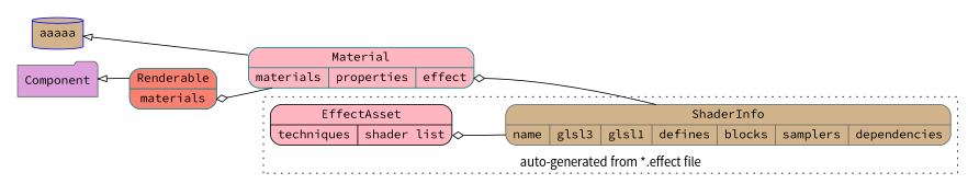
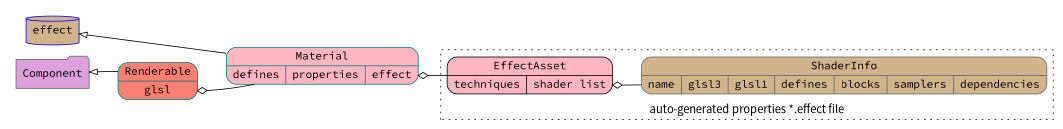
  digraph {
    compound=true
    fontname="Noto Sans CJK SC"
    rankdir=LR
    splines=true
    node [color=gray40 fillcolor=tan fontname="Source Code Pro" shape=Mrecord style=filled]
    edge [arrowtail=ediamond dir=back fontname="Noto Sans CJK SC"]
-   n1 [color=blue label=aaaaa shape=cylinder]
+   n1 [color=blue label=effect shape=cylinder]
    n2 [fillcolor=plum label=Component shape=folder]
    n3 [label="ShaderInfo | { name | glsl3 | glsl1 | defines | blocks | samplers | dependencies }"]
    n4 [color=black fillcolor=lightpink label="EffectAsset | { techniques | <shd> shader list }"]
-   n5 [color=teal fillcolor=lightpink label="Material | { materials | properties | <efx> effect}"]
-   n6 [color=teal fillcolor=salmon label="<hd> Renderable | <mats> materials"]
+   n5 [color=teal fillcolor=lightpink label="Material | { defines | properties | <efx> effect}"]
+   n6 [color=teal fillcolor=salmon label="<hd> Renderable | <mats> glsl"]
    subgraph cluster_1 {
      style=invis
      n1
      n2
    }
    subgraph cluster_2 {
-     label="auto-generated from *.effect file"
+     label="auto-generated properties *.effect file"
      labelloc=b
      style=dotted
      n3
      n4
    }
    n1 -> n5 [arrowtail=empty]
    n2 -> n6 [arrowtail=empty headport=hd]
    n4 -> n3 [tailport=shd]
-   n5 -> n3 [tailport=efx]
+   n5 -> n4 [tailport=efx]
    n6 -> n5 [tailport=mats]
  }
